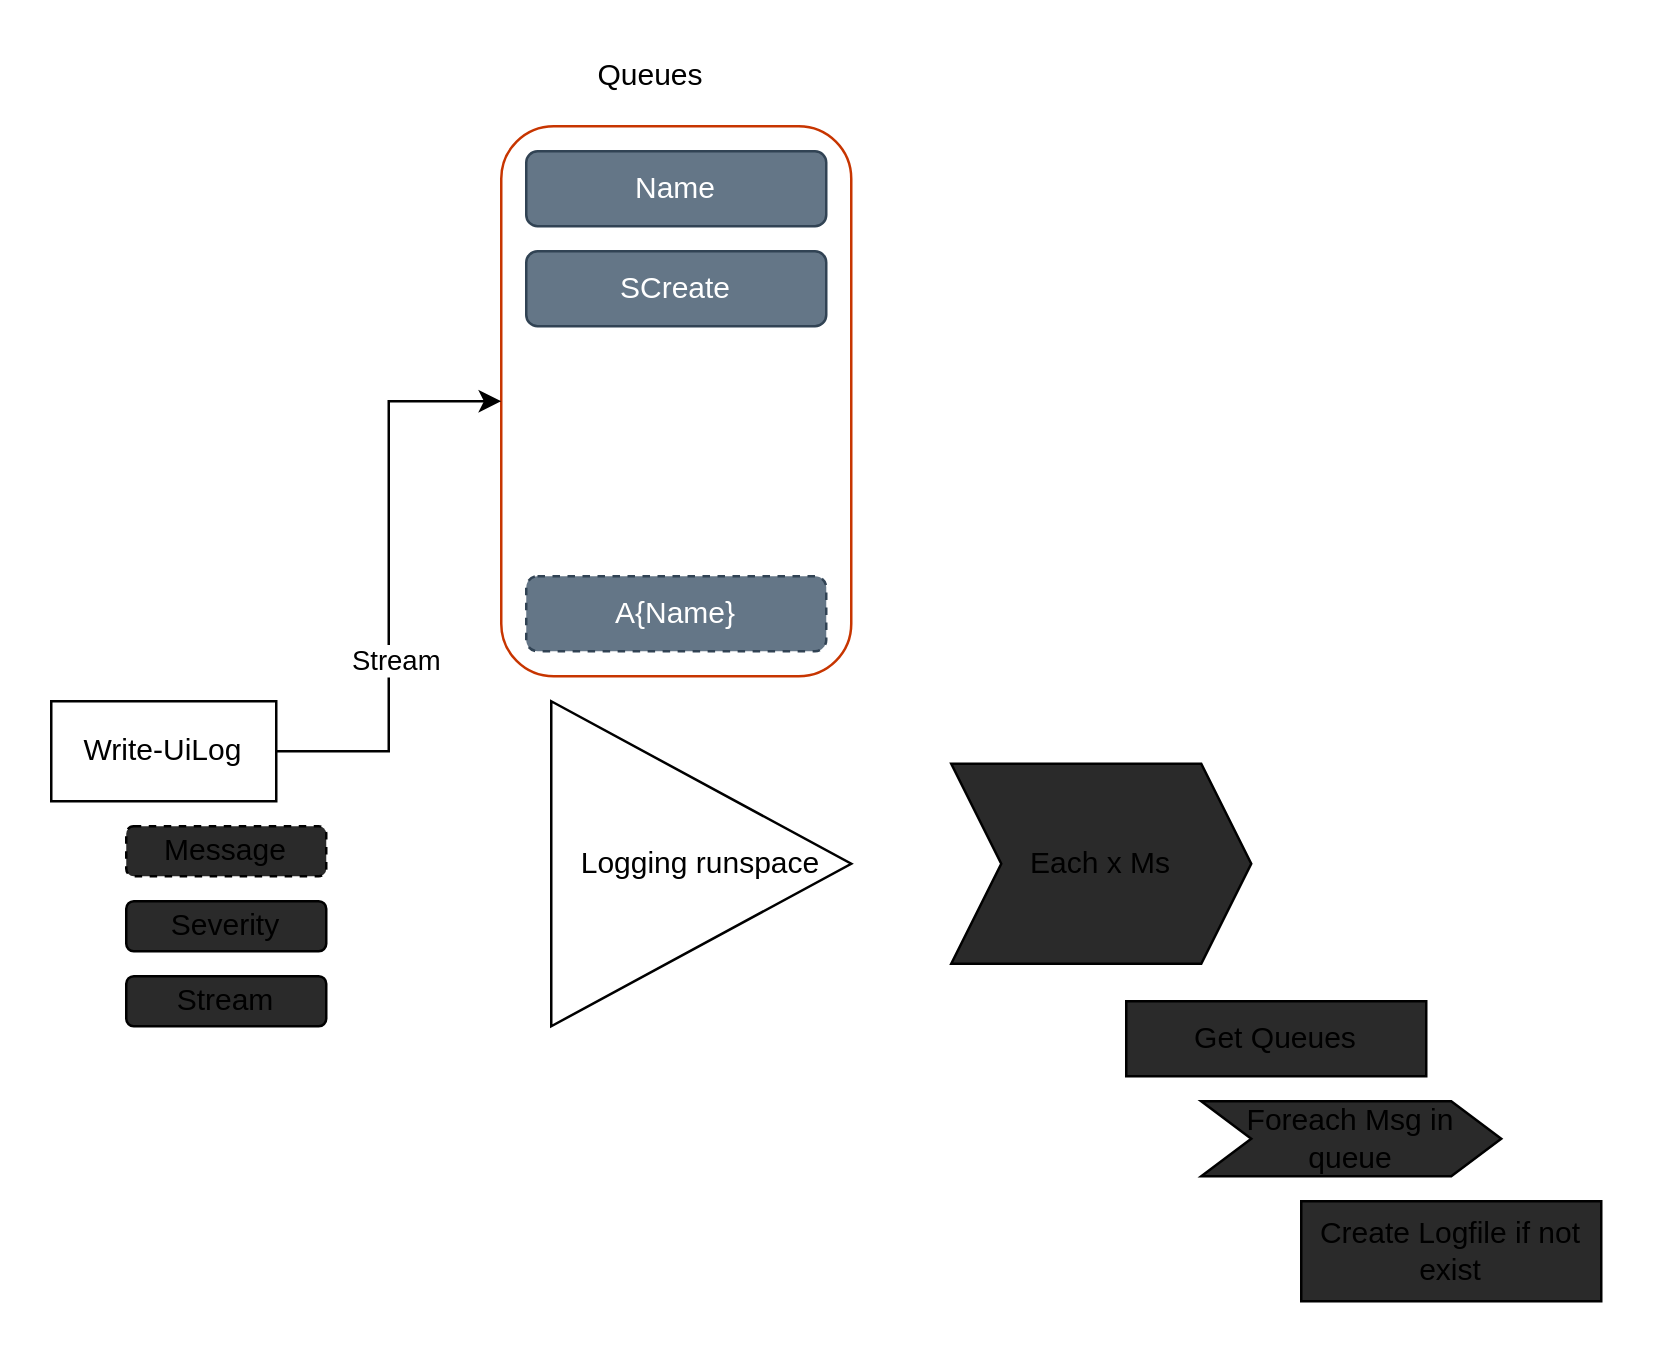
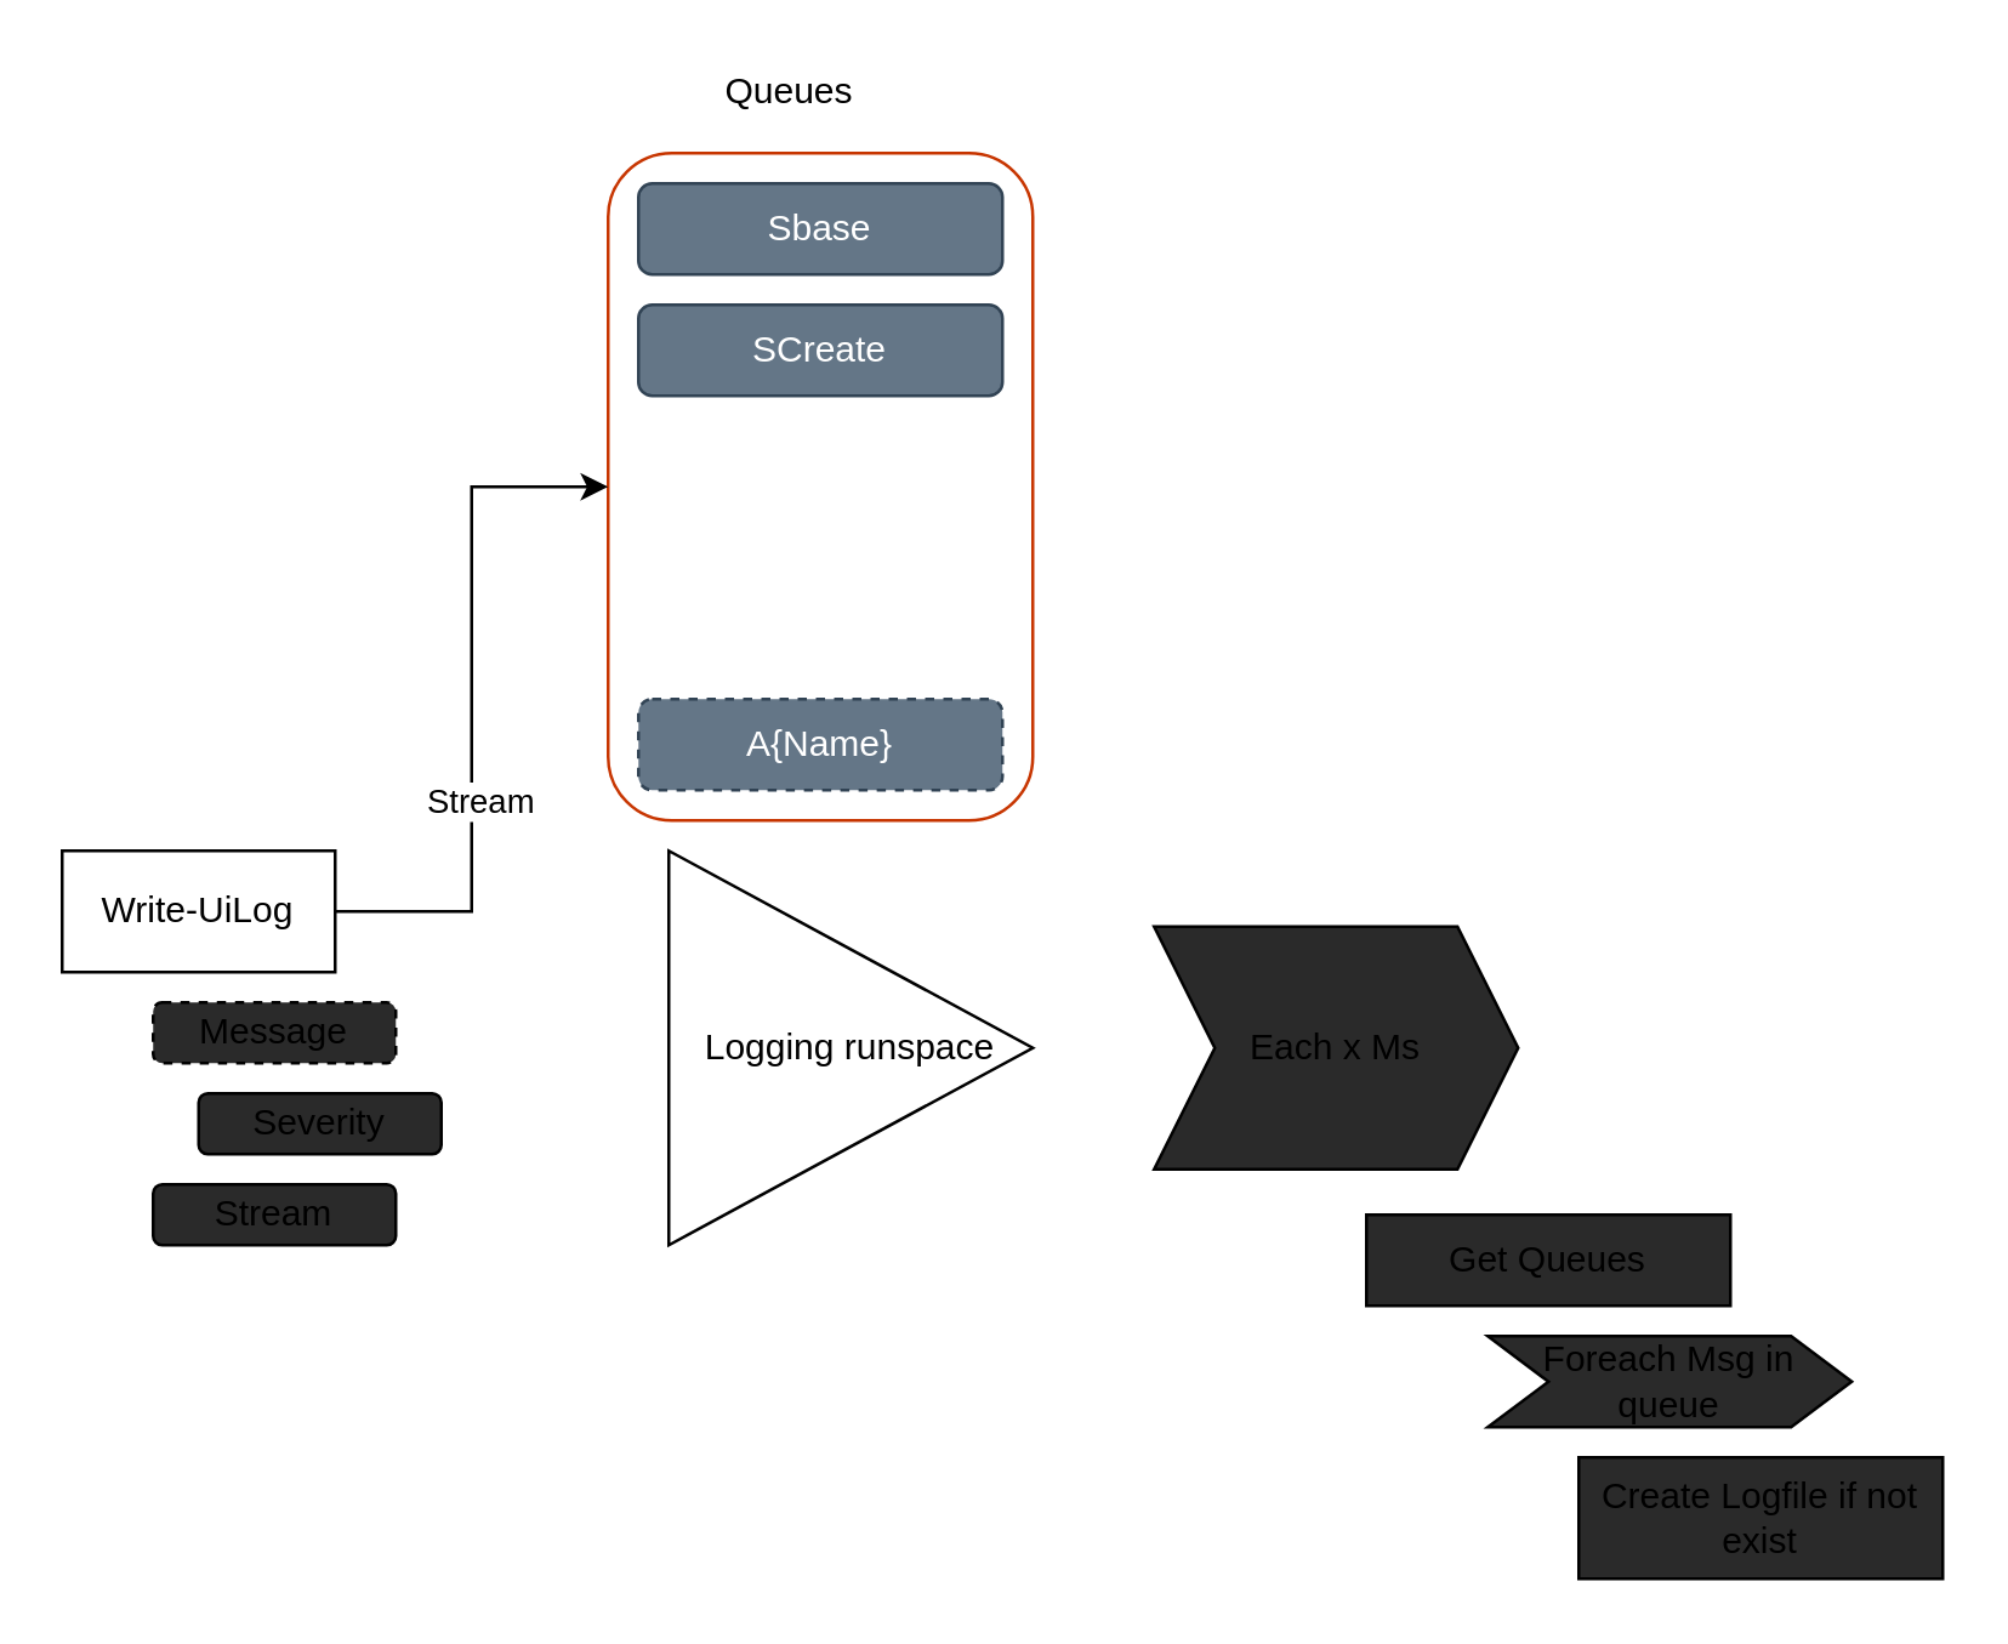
  <mxCell id="0" />
  <mxCell id="1" parent="0" />
  <mxCell id="2" value="" style="rounded=1;whiteSpace=wrap;html=1;strokeColor=#C73500;fontColor=#ffffff;fillColor=none;" vertex="1" parent="1"><mxGeometry x="200" y="50" width="140" height="220" as="geometry" /></mxCell>
  <mxCell id="3" style="edgeStyle=orthogonalEdgeStyle;rounded=0;orthogonalLoop=1;jettySize=auto;html=1;exitX=1;exitY=0.5;exitDx=0;exitDy=0;entryX=0;entryY=0.5;entryDx=0;entryDy=0;" edge="1" parent="1" source="5" target="2"><mxGeometry relative="1" as="geometry" /></mxCell>
  <mxCell id="4" value="Stream" style="edgeLabel;html=1;align=center;verticalAlign=middle;resizable=0;points=[];" vertex="1" connectable="0" parent="3"><mxGeometry x="-0.288" y="-2" relative="1" as="geometry"><mxPoint as="offset" /></mxGeometry></mxCell>
  <mxCell id="5" value="Write-UiLog" style="rounded=0;whiteSpace=wrap;html=1;" vertex="1" parent="1"><mxGeometry x="20" y="280" width="90" height="40" as="geometry" /></mxCell>
  <mxCell id="6" value="Logging runspace" style="triangle;whiteSpace=wrap;html=1;" vertex="1" parent="1"><mxGeometry x="220" y="280" width="120" height="130" as="geometry" /></mxCell>
  <mxCell id="7" value="Queues" style="text;html=1;strokeColor=none;fillColor=none;align=center;verticalAlign=middle;whiteSpace=wrap;rounded=0;" vertex="1" parent="1"><mxGeometry x="240" y="20" width="40" height="20" as="geometry" /></mxCell>
- <mxCell id="8" value="Name" style="rounded=1;whiteSpace=wrap;html=1;fillColor=#647687;strokeColor=#314354;fontColor=#ffffff;" vertex="1" parent="1"><mxGeometry x="210" y="60" width="120" height="30" as="geometry" /></mxCell>
+ <mxCell id="8" value="Sbase" style="rounded=1;whiteSpace=wrap;html=1;fillColor=#647687;strokeColor=#314354;fontColor=#ffffff;" vertex="1" parent="1"><mxGeometry x="210" y="60" width="120" height="30" as="geometry" /></mxCell>
  <mxCell id="9" value="A{Name}" style="rounded=1;whiteSpace=wrap;html=1;fillColor=#647687;strokeColor=#314354;fontColor=#ffffff;dashed=1;" vertex="1" parent="1"><mxGeometry x="210" y="230" width="120" height="30" as="geometry" /></mxCell>
  <mxCell id="10" value="SCreate" style="rounded=1;whiteSpace=wrap;html=1;fillColor=#647687;strokeColor=#314354;fontColor=#ffffff;" vertex="1" parent="1"><mxGeometry x="210" y="100" width="120" height="30" as="geometry" /></mxCell>
  <mxCell id="11" value="Each x Ms" style="shape=step;perimeter=stepPerimeter;whiteSpace=wrap;html=1;fixedSize=1;fillColor=#2a2a2a;" vertex="1" parent="1"><mxGeometry x="380" y="305" width="120" height="80" as="geometry" /></mxCell>
  <mxCell id="12" value="Get Queues" style="rounded=0;whiteSpace=wrap;html=1;fillColor=#2a2a2a;" vertex="1" parent="1"><mxGeometry x="450" y="400" width="120" height="30" as="geometry" /></mxCell>
- <mxCell id="13" value="Foreach Msg in queue" style="shape=step;perimeter=stepPerimeter;whiteSpace=wrap;html=1;fixedSize=1;fillColor=#2a2a2a;" vertex="1" parent="1"><mxGeometry x="480" y="440" width="120" height="30" as="geometry" /></mxCell>
+ <mxCell id="13" value="Foreach Msg in queue" style="shape=step;perimeter=stepPerimeter;whiteSpace=wrap;html=1;fixedSize=1;fillColor=#2a2a2a;" vertex="1" parent="1"><mxGeometry x="490" y="440" width="120" height="30" as="geometry" /></mxCell>
  <mxCell id="14" value="Create Logfile if not exist" style="rounded=0;whiteSpace=wrap;html=1;fillColor=#2a2a2a;" vertex="1" parent="1"><mxGeometry x="520" y="480" width="120" height="40" as="geometry" /></mxCell>
  <mxCell id="15" value="Message" style="rounded=1;whiteSpace=wrap;html=1;fillColor=#2a2a2a;dashed=1;" vertex="1" parent="1"><mxGeometry x="50" y="330" width="80" height="20" as="geometry" /></mxCell>
- <mxCell id="16" value="Severity" style="rounded=1;whiteSpace=wrap;html=1;fillColor=#2a2a2a;" vertex="1" parent="1"><mxGeometry x="50" y="360" width="80" height="20" as="geometry" /></mxCell>
+ <mxCell id="16" value="Severity" style="rounded=1;whiteSpace=wrap;html=1;fillColor=#2a2a2a;" vertex="1" parent="1"><mxGeometry x="65" y="360" width="80" height="20" as="geometry" /></mxCell>
  <mxCell id="17" value="Stream" style="rounded=1;whiteSpace=wrap;html=1;fillColor=#2a2a2a;" vertex="1" parent="1"><mxGeometry x="50" y="390" width="80" height="20" as="geometry" /></mxCell>
